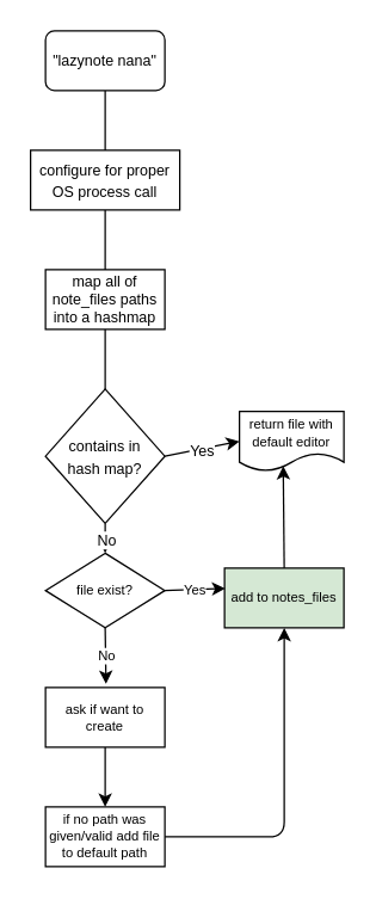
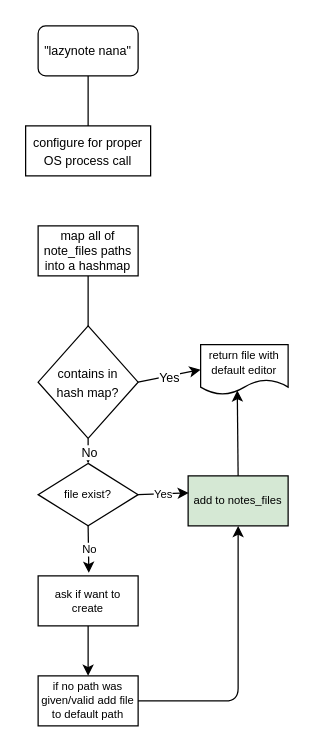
  <mxCell id="0" />
  <mxCell id="1" parent="0" />
  <mxCell id="2" value="&lt;font style=&quot;font-size: 10px;&quot;&gt;&quot;lazynote nana&quot;&lt;/font&gt;" style="rounded=1;whiteSpace=wrap;html=1;strokeWidth=1;" vertex="1" parent="1"><mxGeometry x="30" y="20" width="80" height="40" as="geometry" /></mxCell>
  <mxCell id="3" value="&lt;font style=&quot;font-size: 10px;&quot;&gt;contains in &lt;br&gt;hash map?&lt;/font&gt;" style="rhombus;whiteSpace=wrap;html=1;strokeWidth=1;" vertex="1" parent="1"><mxGeometry x="30" y="260" width="80" height="90" as="geometry" /></mxCell>
  <mxCell id="4" value="&lt;span style=&quot;font-size: 10px;&quot;&gt;configure for proper OS process call&lt;/span&gt;" style="rounded=0;whiteSpace=wrap;html=1;strokeWidth=1;" vertex="1" parent="1"><mxGeometry x="20" y="100" width="100" height="40" as="geometry" /></mxCell>
  <mxCell id="5" value="" style="endArrow=none;html=1;fontSize=10;exitX=0.5;exitY=0;exitDx=0;exitDy=0;entryX=0.5;entryY=1;entryDx=0;entryDy=0;" edge="1" parent="1" source="4" target="2"><mxGeometry width="50" height="50" relative="1" as="geometry"><mxPoint x="130" y="120" as="sourcePoint" /><mxPoint x="80" y="80" as="targetPoint" /></mxGeometry></mxCell>
  <mxCell id="6" value="map all of note_files paths into a hashmap" style="rounded=0;whiteSpace=wrap;html=1;strokeWidth=1;fontSize=10;" vertex="1" parent="1"><mxGeometry x="30" y="180" width="80" height="40" as="geometry" /></mxCell>
  <mxCell id="7" value="" style="endArrow=none;html=1;fontSize=10;exitX=0.5;exitY=0;exitDx=0;exitDy=0;entryX=0.5;entryY=1;entryDx=0;entryDy=0;" edge="1" parent="1" source="3" target="6"><mxGeometry width="50" height="50" relative="1" as="geometry"><mxPoint x="120" y="280" as="sourcePoint" /><mxPoint x="170" y="230" as="targetPoint" /></mxGeometry></mxCell>
- <mxCell id="8" value="" style="endArrow=none;html=1;fontSize=10;exitX=0.5;exitY=0;exitDx=0;exitDy=0;entryX=0.5;entryY=1;entryDx=0;entryDy=0;" edge="1" parent="1" source="6" target="4"><mxGeometry width="50" height="50" relative="1" as="geometry"><mxPoint x="110" y="190" as="sourcePoint" /><mxPoint x="160" y="140" as="targetPoint" /></mxGeometry></mxCell>
  <mxCell id="9" value="" style="endArrow=classic;html=1;fontSize=10;exitX=0.5;exitY=1;exitDx=0;exitDy=0;entryX=0.5;entryY=0;entryDx=0;entryDy=0;" edge="1" parent="1" source="3" target="14"><mxGeometry relative="1" as="geometry"><mxPoint x="70" y="360" as="sourcePoint" /><mxPoint x="70" y="380" as="targetPoint" /></mxGeometry></mxCell>
  <mxCell id="10" value="No" style="edgeLabel;resizable=0;html=1;align=center;verticalAlign=middle;strokeWidth=1;fontSize=10;" connectable="0" vertex="1" parent="9"><mxGeometry relative="1" as="geometry" /></mxCell>
  <mxCell id="11" value="" style="endArrow=classic;html=1;fontSize=10;exitX=1;exitY=0.5;exitDx=0;exitDy=0;entryX=0;entryY=0.5;entryDx=0;entryDy=0;" edge="1" parent="1" source="3" target="13"><mxGeometry relative="1" as="geometry"><mxPoint x="120" y="310" as="sourcePoint" /><mxPoint x="150" y="295" as="targetPoint" /></mxGeometry></mxCell>
  <mxCell id="12" value="Yes" style="edgeLabel;resizable=0;html=1;align=center;verticalAlign=middle;strokeWidth=1;fontSize=10;" connectable="0" vertex="1" parent="11"><mxGeometry relative="1" as="geometry" /></mxCell>
  <mxCell id="13" value="&lt;font style=&quot;font-size: 9px;&quot;&gt;return file with default editor&lt;/font&gt;" style="shape=document;whiteSpace=wrap;html=1;boundedLbl=1;strokeWidth=1;fontSize=10;" vertex="1" parent="1"><mxGeometry x="160" y="275" width="70" height="40" as="geometry" /></mxCell>
  <mxCell id="14" value="file exist?" style="rhombus;whiteSpace=wrap;html=1;strokeWidth=1;fontSize=9;" vertex="1" parent="1"><mxGeometry x="30" y="370" width="80" height="50" as="geometry" /></mxCell>
  <mxCell id="15" value="ask if want to create" style="rounded=0;whiteSpace=wrap;html=1;strokeWidth=1;fontSize=9;" vertex="1" parent="1"><mxGeometry x="30" y="460" width="80" height="40" as="geometry" /></mxCell>
  <mxCell id="16" value="" style="endArrow=classic;html=1;fontSize=9;exitX=0.5;exitY=1;exitDx=0;exitDy=0;entryX=0.507;entryY=-0.06;entryDx=0;entryDy=0;entryPerimeter=0;" edge="1" parent="1" source="14" target="15"><mxGeometry relative="1" as="geometry"><mxPoint x="80" y="450" as="sourcePoint" /><mxPoint x="100" y="490" as="targetPoint" /></mxGeometry></mxCell>
  <mxCell id="17" value="No" style="edgeLabel;resizable=0;html=1;align=center;verticalAlign=middle;strokeWidth=1;fontSize=9;" connectable="0" vertex="1" parent="16"><mxGeometry relative="1" as="geometry" /></mxCell>
  <mxCell id="18" value="add to notes_files" style="rounded=0;whiteSpace=wrap;html=1;strokeWidth=1;fontSize=9;fillColor=#d5e8d4;" vertex="1" parent="1"><mxGeometry x="150" y="380" width="80" height="40" as="geometry" /></mxCell>
  <mxCell id="19" value="" style="endArrow=classic;html=1;fontSize=9;entryX=0.007;entryY=0.34;entryDx=0;entryDy=0;exitX=1;exitY=0.5;exitDx=0;exitDy=0;entryPerimeter=0;" edge="1" parent="1" source="14" target="18"><mxGeometry relative="1" as="geometry"><mxPoint x="120" y="410" as="sourcePoint" /><mxPoint x="240" y="450" as="targetPoint" /></mxGeometry></mxCell>
  <mxCell id="20" value="Yes" style="edgeLabel;resizable=0;html=1;align=center;verticalAlign=middle;strokeWidth=1;fontSize=9;" connectable="0" vertex="1" parent="19"><mxGeometry relative="1" as="geometry" /></mxCell>
  <mxCell id="21" value="" style="endArrow=classic;html=1;fontSize=9;entryX=0.419;entryY=0.915;entryDx=0;entryDy=0;entryPerimeter=0;exitX=0.5;exitY=0;exitDx=0;exitDy=0;" edge="1" parent="1" source="18" target="13"><mxGeometry width="50" height="50" relative="1" as="geometry"><mxPoint x="230" y="380" as="sourcePoint" /><mxPoint x="280" y="330" as="targetPoint" /></mxGeometry></mxCell>
  <mxCell id="22" value="if no path was given/valid add file to default path" style="rounded=0;whiteSpace=wrap;html=1;strokeWidth=1;fontSize=9;" vertex="1" parent="1"><mxGeometry x="30" y="540" width="80" height="40" as="geometry" /></mxCell>
  <mxCell id="23" value="" style="endArrow=classic;html=1;fontSize=9;exitX=0.5;exitY=1;exitDx=0;exitDy=0;entryX=0.5;entryY=0;entryDx=0;entryDy=0;" edge="1" parent="1" source="15" target="22"><mxGeometry width="50" height="50" relative="1" as="geometry"><mxPoint x="160" y="560" as="sourcePoint" /><mxPoint x="210" y="510" as="targetPoint" /></mxGeometry></mxCell>
  <mxCell id="24" value="" style="endArrow=classic;html=1;fontSize=9;exitX=1;exitY=0.5;exitDx=0;exitDy=0;entryX=0.5;entryY=1;entryDx=0;entryDy=0;" edge="1" parent="1" source="22" target="18"><mxGeometry width="50" height="50" relative="1" as="geometry"><mxPoint x="160" y="570" as="sourcePoint" /><mxPoint x="210" y="520" as="targetPoint" /><Array as="points"><mxPoint x="190" y="560" /></Array></mxGeometry></mxCell>
